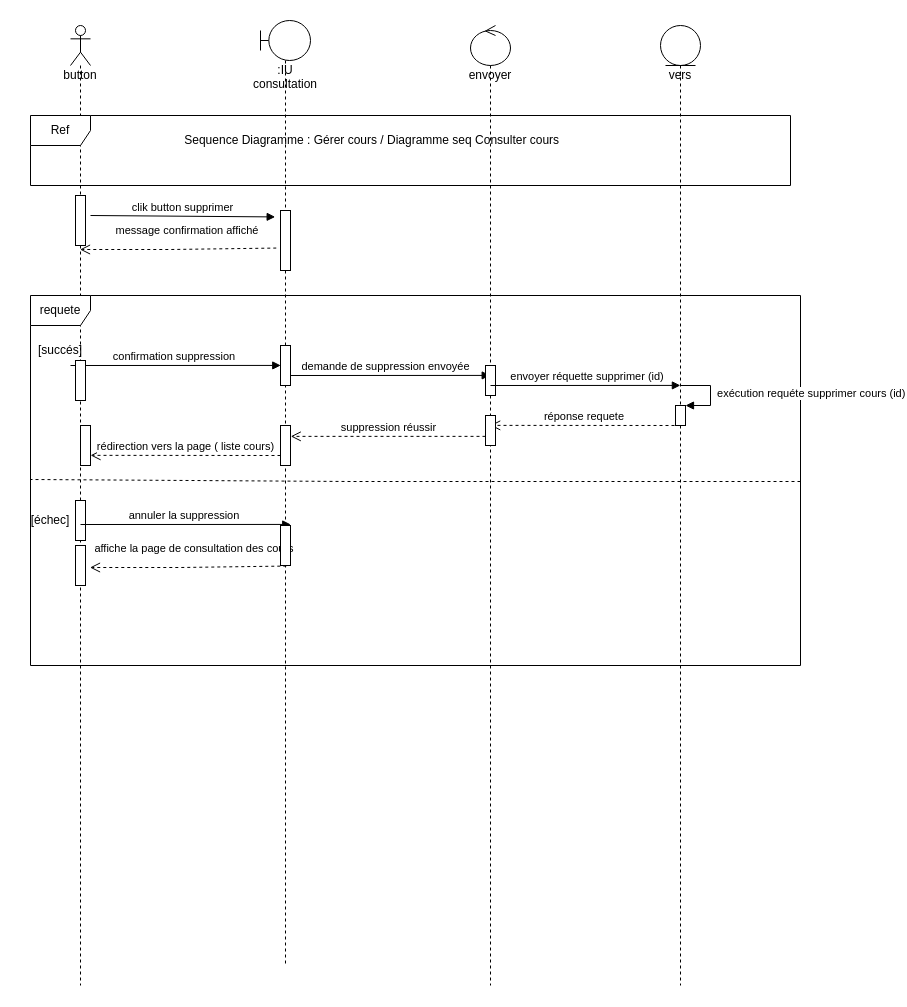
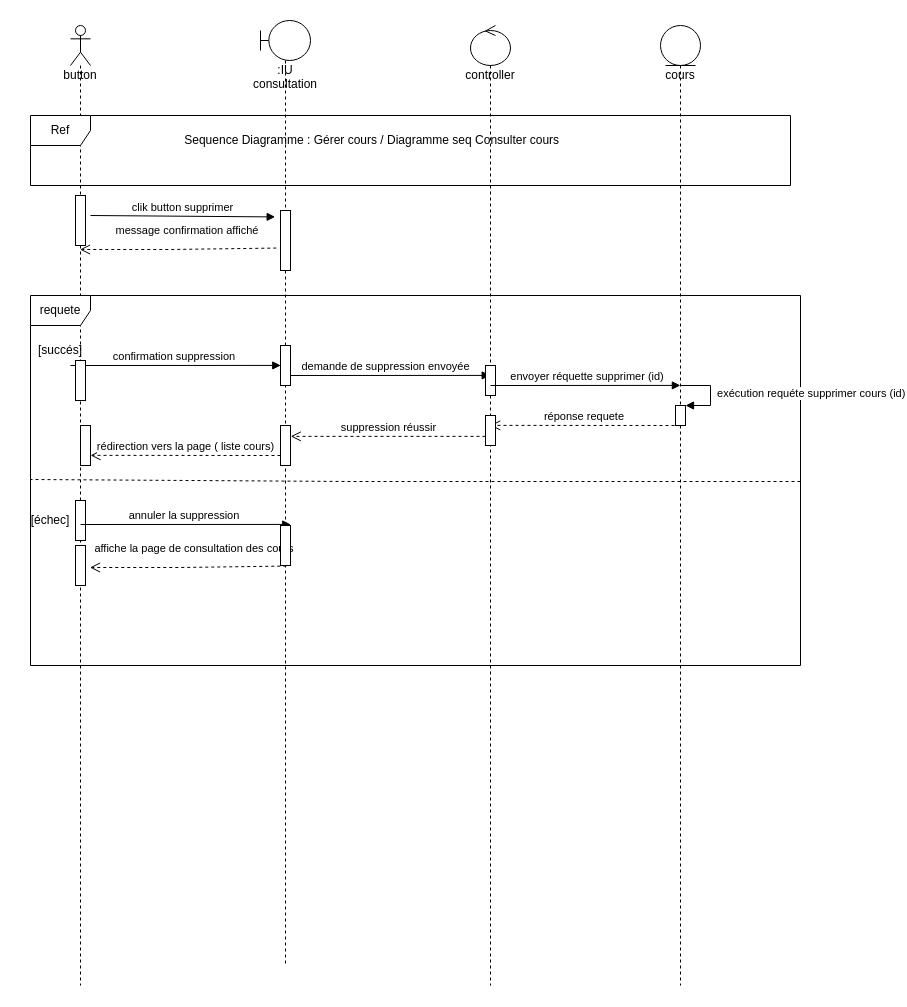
  <mxCell id="0" />
  <mxCell id="1" parent="0" />
  <mxCell id="2" value=":IU consultation" style="shape=umlLifeline;participant=umlBoundary;perimeter=lifelinePerimeter;whiteSpace=wrap;html=1;container=1;collapsible=0;recursiveResize=0;verticalAlign=top;spacingTop=36;outlineConnect=0;" parent="1" vertex="1"><mxGeometry x="260" y="20" width="50" height="945" as="geometry" /></mxCell>
  <mxCell id="3" value="" style="html=1;points=[];perimeter=orthogonalPerimeter;" parent="2" vertex="1"><mxGeometry x="20" y="190" width="10" height="60" as="geometry" /></mxCell>
  <mxCell id="4" value="button" style="shape=umlLifeline;participant=umlActor;perimeter=lifelinePerimeter;whiteSpace=wrap;html=1;container=1;collapsible=0;recursiveResize=0;verticalAlign=top;spacingTop=36;outlineConnect=0;" parent="1" vertex="1"><mxGeometry x="70" y="25" width="20" height="960" as="geometry" /></mxCell>
  <mxCell id="5" value="" style="html=1;points=[];perimeter=orthogonalPerimeter;" parent="4" vertex="1"><mxGeometry x="5" y="170" width="10" height="50" as="geometry" /></mxCell>
- <mxCell id="6" value="envoyer" style="shape=umlLifeline;participant=umlControl;perimeter=lifelinePerimeter;whiteSpace=wrap;html=1;container=1;collapsible=0;recursiveResize=0;verticalAlign=top;spacingTop=36;outlineConnect=0;" parent="1" vertex="1"><mxGeometry x="470" y="25" width="40" height="960" as="geometry" /></mxCell>
- <mxCell id="7" value="vers" style="shape=umlLifeline;participant=umlEntity;perimeter=lifelinePerimeter;whiteSpace=wrap;html=1;container=1;collapsible=0;recursiveResize=0;verticalAlign=top;spacingTop=36;outlineConnect=0;" parent="1" vertex="1"><mxGeometry x="660" y="25" width="40" height="960" as="geometry" /></mxCell>
+ <mxCell id="6" value="controller" style="shape=umlLifeline;participant=umlControl;perimeter=lifelinePerimeter;whiteSpace=wrap;html=1;container=1;collapsible=0;recursiveResize=0;verticalAlign=top;spacingTop=36;outlineConnect=0;" parent="1" vertex="1"><mxGeometry x="470" y="25" width="40" height="960" as="geometry" /></mxCell>
+ <mxCell id="7" value="cours" style="shape=umlLifeline;participant=umlEntity;perimeter=lifelinePerimeter;whiteSpace=wrap;html=1;container=1;collapsible=0;recursiveResize=0;verticalAlign=top;spacingTop=36;outlineConnect=0;" parent="1" vertex="1"><mxGeometry x="660" y="25" width="40" height="960" as="geometry" /></mxCell>
  <mxCell id="8" value="Ref" style="shape=umlFrame;whiteSpace=wrap;html=1;" parent="1" vertex="1"><mxGeometry x="30" y="115" width="760" height="70" as="geometry" /></mxCell>
  <mxCell id="9" value="&amp;nbsp;Sequence Diagramme : Gérer cours / Diagramme seq Consulter cours" style="text;html=1;strokeColor=none;fillColor=none;align=center;verticalAlign=middle;whiteSpace=wrap;rounded=0;" parent="1" vertex="1"><mxGeometry x="140" y="115" width="460" height="50" as="geometry" /></mxCell>
  <mxCell id="10" value="clik button supprimer" style="html=1;verticalAlign=bottom;endArrow=block;entryX=-0.533;entryY=0.107;rounded=0;entryDx=0;entryDy=0;entryPerimeter=0;" parent="1" target="3" edge="1"><mxGeometry relative="1" as="geometry"><mxPoint x="90" y="215" as="sourcePoint" /></mxGeometry></mxCell>
  <mxCell id="11" value="&amp;nbsp;message confirmation affiché" style="html=1;verticalAlign=bottom;endArrow=open;dashed=1;endSize=8;exitX=-0.422;exitY=0.626;rounded=0;exitDx=0;exitDy=0;exitPerimeter=0;" parent="1" source="3" target="4" edge="1"><mxGeometry x="-0.075" y="-10" relative="1" as="geometry"><mxPoint x="250" y="301" as="targetPoint" /><Array as="points"><mxPoint x="170" y="249" /></Array><mxPoint as="offset" /></mxGeometry></mxCell>
  <mxCell id="12" value="requete" style="shape=umlFrame;whiteSpace=wrap;html=1;" parent="1" vertex="1"><mxGeometry x="30" y="295" width="770" height="370" as="geometry" /></mxCell>
  <mxCell id="13" value="[succés]" style="text;html=1;strokeColor=none;fillColor=none;align=center;verticalAlign=middle;whiteSpace=wrap;rounded=0;" parent="1" vertex="1"><mxGeometry x="30" y="335" width="60" height="30" as="geometry" /></mxCell>
  <mxCell id="14" value="" style="endArrow=none;dashed=1;html=1;rounded=0;" parent="1" edge="1"><mxGeometry width="50" height="50" relative="1" as="geometry"><mxPoint x="800" y="481" as="sourcePoint" /><mxPoint x="30" y="479" as="targetPoint" /><Array as="points"><mxPoint x="800" y="481" /><mxPoint x="760" y="481" /><mxPoint x="700" y="481" /><mxPoint x="560" y="481" /><mxPoint x="350" y="481" /></Array></mxGeometry></mxCell>
  <mxCell id="15" value="confirmation suppression&amp;nbsp;" style="html=1;verticalAlign=bottom;endArrow=block;rounded=0;entryX=0.325;entryY=0.189;entryDx=0;entryDy=0;entryPerimeter=0;" parent="1" target="12" edge="1"><mxGeometry width="80" relative="1" as="geometry"><mxPoint x="70" y="365" as="sourcePoint" /><mxPoint x="150" y="365" as="targetPoint" /></mxGeometry></mxCell>
  <mxCell id="16" value="demande de suppression envoyée" style="html=1;verticalAlign=bottom;endArrow=block;rounded=0;entryX=0.597;entryY=0.216;entryDx=0;entryDy=0;entryPerimeter=0;" parent="1" target="12" edge="1"><mxGeometry width="80" relative="1" as="geometry"><mxPoint x="280" y="375" as="sourcePoint" /><mxPoint x="360" y="375" as="targetPoint" /></mxGeometry></mxCell>
  <mxCell id="17" value="" style="html=1;points=[];perimeter=orthogonalPerimeter;" parent="1" vertex="1"><mxGeometry x="280" y="345" width="10" height="40" as="geometry" /></mxCell>
  <mxCell id="18" value="" style="html=1;points=[];perimeter=orthogonalPerimeter;" parent="1" vertex="1"><mxGeometry x="485" y="365" width="10" height="30" as="geometry" /></mxCell>
  <mxCell id="19" value="&amp;nbsp;envoyer réquette supprimer (id)" style="html=1;verticalAlign=bottom;endArrow=block;rounded=0;entryX=0.844;entryY=0.243;entryDx=0;entryDy=0;entryPerimeter=0;" parent="1" target="12" edge="1"><mxGeometry width="80" relative="1" as="geometry"><mxPoint x="490" y="385" as="sourcePoint" /><mxPoint x="570" y="385" as="targetPoint" /></mxGeometry></mxCell>
  <mxCell id="20" value="" style="html=1;points=[];perimeter=orthogonalPerimeter;" parent="1" vertex="1"><mxGeometry x="675" y="405" width="10" height="20" as="geometry" /></mxCell>
  <mxCell id="21" value="&amp;nbsp;exécution requéte supprimer cours (id)" style="edgeStyle=orthogonalEdgeStyle;html=1;align=left;spacingLeft=2;endArrow=block;rounded=0;entryX=1;entryY=0;" parent="1" target="20" edge="1"><mxGeometry relative="1" as="geometry"><mxPoint x="680" y="385" as="sourcePoint" /><Array as="points"><mxPoint x="710" y="385" /></Array></mxGeometry></mxCell>
  <mxCell id="22" value="réponse requete&amp;nbsp;" style="html=1;verticalAlign=bottom;endArrow=open;dashed=1;endSize=8;rounded=0;exitX=0.5;exitY=1;exitDx=0;exitDy=0;exitPerimeter=0;entryX=0.597;entryY=0.351;entryDx=0;entryDy=0;entryPerimeter=0;" parent="1" source="20" target="12" edge="1"><mxGeometry relative="1" as="geometry"><mxPoint x="620" y="423" as="sourcePoint" /><mxPoint x="540" y="423" as="targetPoint" /><Array as="points" /></mxGeometry></mxCell>
  <mxCell id="23" value="suppression réussir" style="html=1;verticalAlign=bottom;endArrow=open;dashed=1;endSize=8;rounded=0;entryX=0.338;entryY=0.351;entryDx=0;entryDy=0;entryPerimeter=0;startArrow=none;" parent="1" edge="1"><mxGeometry relative="1" as="geometry"><mxPoint x="485" y="435.87" as="sourcePoint" /><mxPoint x="290.26" y="435.87" as="targetPoint" /></mxGeometry></mxCell>
  <mxCell id="24" value="" style="html=1;verticalAlign=bottom;endArrow=none;dashed=1;endSize=8;rounded=0;entryX=0.338;entryY=0.351;entryDx=0;entryDy=0;entryPerimeter=0;" parent="1" target="25" edge="1"><mxGeometry relative="1" as="geometry"><mxPoint x="490" y="425" as="sourcePoint" /><mxPoint x="290.26" y="424.87" as="targetPoint" /></mxGeometry></mxCell>
  <mxCell id="25" value="" style="html=1;points=[];perimeter=orthogonalPerimeter;" parent="1" vertex="1"><mxGeometry x="485" y="415" width="10" height="30" as="geometry" /></mxCell>
  <mxCell id="26" value="" style="html=1;points=[];perimeter=orthogonalPerimeter;" parent="1" vertex="1"><mxGeometry x="280" y="425" width="10" height="40" as="geometry" /></mxCell>
  <mxCell id="27" value="rédirection vers la page ( liste cours)" style="html=1;verticalAlign=bottom;endArrow=open;dashed=1;endSize=8;rounded=0;entryX=0.078;entryY=0.432;entryDx=0;entryDy=0;entryPerimeter=0;" parent="1" target="12" edge="1"><mxGeometry relative="1" as="geometry"><mxPoint x="280" y="455" as="sourcePoint" /><mxPoint x="200" y="455" as="targetPoint" /></mxGeometry></mxCell>
  <mxCell id="28" value="[échec]" style="text;html=1;strokeColor=none;fillColor=none;align=center;verticalAlign=middle;whiteSpace=wrap;rounded=0;" parent="1" vertex="1"><mxGeometry x="20" y="505" width="60" height="30" as="geometry" /></mxCell>
  <mxCell id="29" value="" style="html=1;points=[];perimeter=orthogonalPerimeter;" parent="1" vertex="1"><mxGeometry x="75" y="360" width="10" height="40" as="geometry" /></mxCell>
  <mxCell id="30" value="" style="html=1;points=[];perimeter=orthogonalPerimeter;" parent="1" vertex="1"><mxGeometry x="80" y="425" width="10" height="40" as="geometry" /></mxCell>
  <mxCell id="31" value="" style="html=1;points=[];perimeter=orthogonalPerimeter;" parent="1" vertex="1"><mxGeometry x="75" y="500" width="10" height="40" as="geometry" /></mxCell>
  <mxCell id="32" value="annuler la suppression&amp;nbsp;" style="html=1;verticalAlign=bottom;endArrow=block;rounded=0;entryX=0.325;entryY=0.189;entryDx=0;entryDy=0;entryPerimeter=0;" parent="1" edge="1"><mxGeometry width="80" relative="1" as="geometry"><mxPoint x="80" y="524" as="sourcePoint" /><mxPoint x="290.25" y="523.93" as="targetPoint" /></mxGeometry></mxCell>
  <mxCell id="33" value="affiche la page de consultation des cours&amp;nbsp;" style="html=1;verticalAlign=bottom;endArrow=open;dashed=1;endSize=8;exitX=-0.422;exitY=0.626;rounded=0;exitDx=0;exitDy=0;exitPerimeter=0;" parent="1" edge="1"><mxGeometry x="-0.075" y="-10" relative="1" as="geometry"><mxPoint x="89.5" y="567" as="targetPoint" /><Array as="points"><mxPoint x="180" y="567" /></Array><mxPoint as="offset" /><mxPoint x="285.78" y="565.56" as="sourcePoint" /></mxGeometry></mxCell>
  <mxCell id="34" value="" style="html=1;points=[];perimeter=orthogonalPerimeter;" parent="1" vertex="1"><mxGeometry x="280" y="525" width="10" height="40" as="geometry" /></mxCell>
  <mxCell id="35" value="" style="html=1;points=[];perimeter=orthogonalPerimeter;" parent="1" vertex="1"><mxGeometry x="75" y="545" width="10" height="40" as="geometry" /></mxCell>
